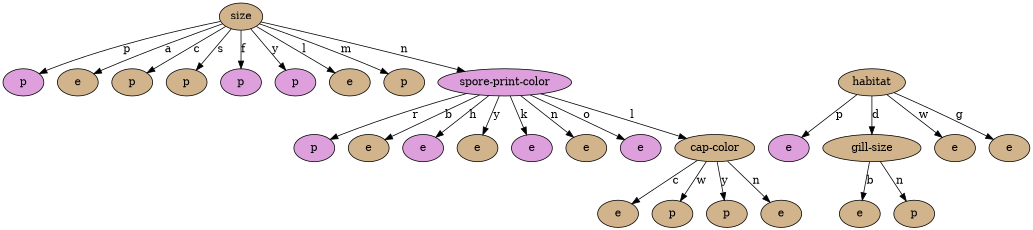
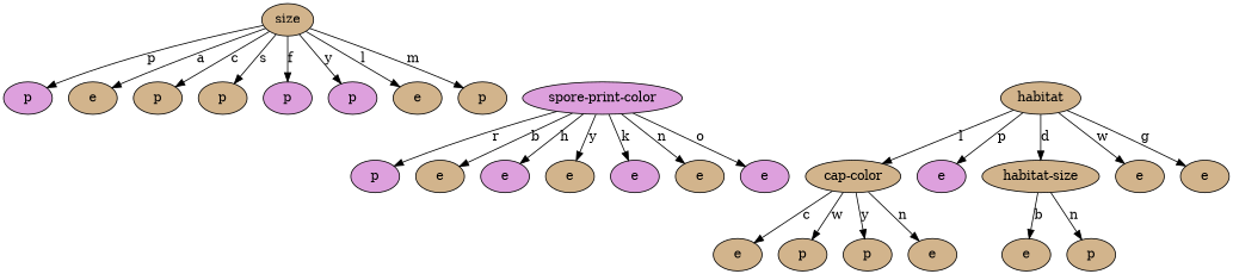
  strict digraph {
    node [fillcolor=tan style=filled]
    n1 [label=size]
    n2 [fillcolor=plum label=p]
    n3 [label=e]
    n4 [label=p]
    n5 [label=p]
    n6 [fillcolor=plum label=p]
    n7 [fillcolor=plum label=p]
    n8 [label=e]
    n9 [label=p]
    n10 [fillcolor=plum label="spore-print-color"]
    n11 [fillcolor=plum label=p]
    n12 [label=e]
    n13 [fillcolor=plum label=e]
    n14 [label=e]
    n15 [fillcolor=plum label=e]
    n16 [label=e]
    n17 [fillcolor=plum label=e]
    n18 [label=habitat]
    n19 [fillcolor=plum label=e]
-   n20 [label="gill-size"]
+   n20 [label="habitat-size"]
    n21 [label=e]
    n22 [label=e]
    n23 [label="cap-color"]
    n24 [label=e]
    n25 [label=p]
    n26 [label=e]
    n27 [label=p]
    n28 [label=p]
    n29 [label=e]
    n1 -> n2 [label=p]
    n1 -> n3 [label=a]
    n1 -> n4 [label=c]
    n1 -> n5 [label=s]
    n1 -> n6 [label=f]
    n1 -> n7 [label=y]
    n1 -> n8 [label=l]
    n1 -> n9 [label=m]
-   n1 -> n10 [label=n]
    n10 -> n11 [label=r]
    n10 -> n12 [label=b]
    n10 -> n13 [label=h]
    n10 -> n14 [label=y]
    n10 -> n15 [label=k]
    n10 -> n16 [label=n]
    n10 -> n17 [label=o]
    n18 -> n19 [label=p]
    n18 -> n20 [label=d]
    n18 -> n21 [label=w]
    n18 -> n22 [label=g]
-   n10 -> n23 [label=l]
+   n18 -> n23 [label=l]
    n20 -> n24 [label=b]
    n20 -> n25 [label=n]
    n23 -> n26 [label=c]
    n23 -> n27 [label=w]
    n23 -> n28 [label=y]
    n23 -> n29 [label=n]
  }
